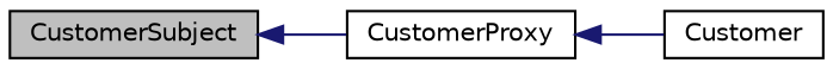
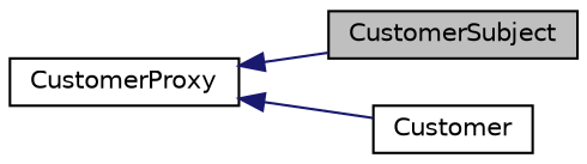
  digraph {
    rankdir=LR
    node [color=black fillcolor=white fontname=Helvetica fontsize=10 shape=record style=filled]
    edge [color=midnightblue dir=back fontname=Helvetica fontsize=10 labelfontname=Helvetica labelfontsize=10 style=solid]
    n1 [fillcolor=grey75 fontcolor=black height=0.2 label=CustomerSubject width=0.4]
    n2 [height=0.2 label=CustomerProxy width=0.4]
    n3 [height=0.2 label=Customer width=0.4]
-   n1 -> n2
+   n2 -> n1
    n2 -> n3
  }
